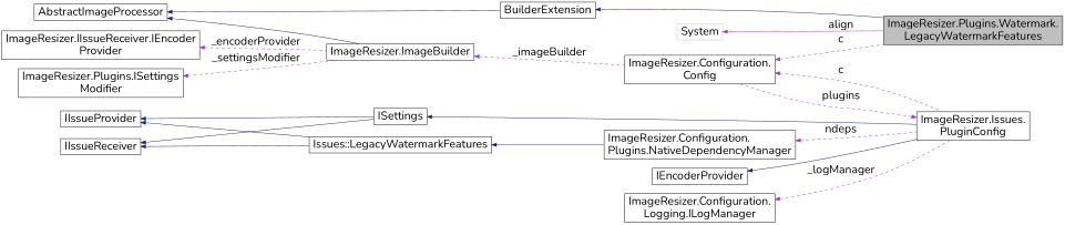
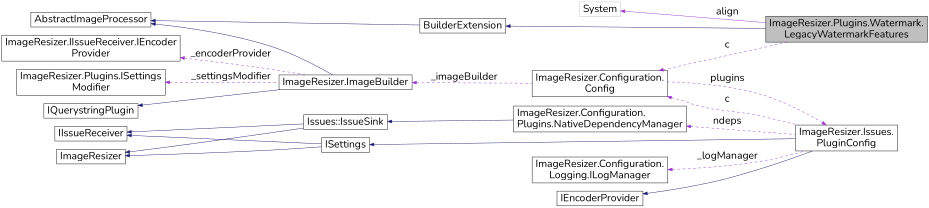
  digraph {
    fontname=Nunito
    rankdir=LR
    node [color=black fillcolor=white fontname=Nunito fontsize=24 shape=record style=filled]
    edge [color=midnightblue dir=back fontname=Nunito fontsize=24 labelfontname=Helvetica labelfontsize=24 style=solid]
    n1 [fillcolor=grey75 fontcolor=black height=0.2 label="ImageResizer.Plugins.Watermark.\lLegacyWatermarkFeatures" width=0.4]
    n2 [height=0.2 label=BuilderExtension width=0.4]
    n3 [height=0.2 label=AbstractImageProcessor width=0.4]
    n4 [height=0.2 label="ImageResizer.ImageBuilder" width=0.4]
    n5 [height=0.2 label="ImageResizer.Configuration.\lConfig" width=0.4]
    n6 [height=0.2 label="ImageResizer.Issues.\lPluginConfig" width=0.4]
+   n7 [height=0.2 label=IQuerystringPlugin width=0.4]
    n8 [height=0.2 label="ImageResizer.IIssueReceiver.IEncoder\lProvider" width=0.4]
    n9 [height=0.2 label="ImageResizer.Plugins.ISettings\lModifier" width=0.4]
    n10 [height=0.2 label=ISettings width=0.4]
-   n11 [height=0.2 label=IIssueProvider width=0.4]
-   n12 [height=0.2 label="Issues::LegacyWatermarkFeatures" width=0.4]
+   n11 [height=0.2 label=ImageResizer width=0.4]
+   n12 [height=0.2 label="Issues::IssueSink" width=0.4]
    n13 [height=0.2 label="ImageResizer.Configuration.\lPlugins.NativeDependencyManager" width=0.4]
    n14 [height=0.2 label=IIssueReceiver width=0.4]
    n15 [height=0.2 label=IEncoderProvider width=0.4]
    n16 [height=0.2 label="ImageResizer.Configuration.\lLogging.ILogManager" width=0.4]
    n17 [color=grey75 height=0.2 label=System width=0.4]
    n2 -> n1
    n3 -> n2
    n3 -> n4
    n4 -> n5 [color=darkorchid3 label=" _imageBuilder" style=dashed]
    n5 -> n1 [color=darkorchid3 label=" c" style=dashed]
    n5 -> n6 [color=darkorchid3 label=" c" style=dashed]
    n6 -> n5 [color=darkorchid3 label=" plugins" style=dashed]
+   n7 -> n4
    n8 -> n4 [color=darkorchid3 label=" _encoderProvider" style=dashed]
    n9 -> n4 [color=darkorchid3 label=" _settingsModifier" style=dashed]
    n10 -> n6
    n11 -> n10
    n11 -> n12
    n12 -> n13
    n13 -> n6 [color=darkorchid3 label=" ndeps" style=dashed]
    n14 -> n10
    n14 -> n12
    n15 -> n6
    n16 -> n6 [color=darkorchid3 label=" _logManager" style=dashed]
    n17 -> n1 [color=darkorchid3 label=" align"]
  }
